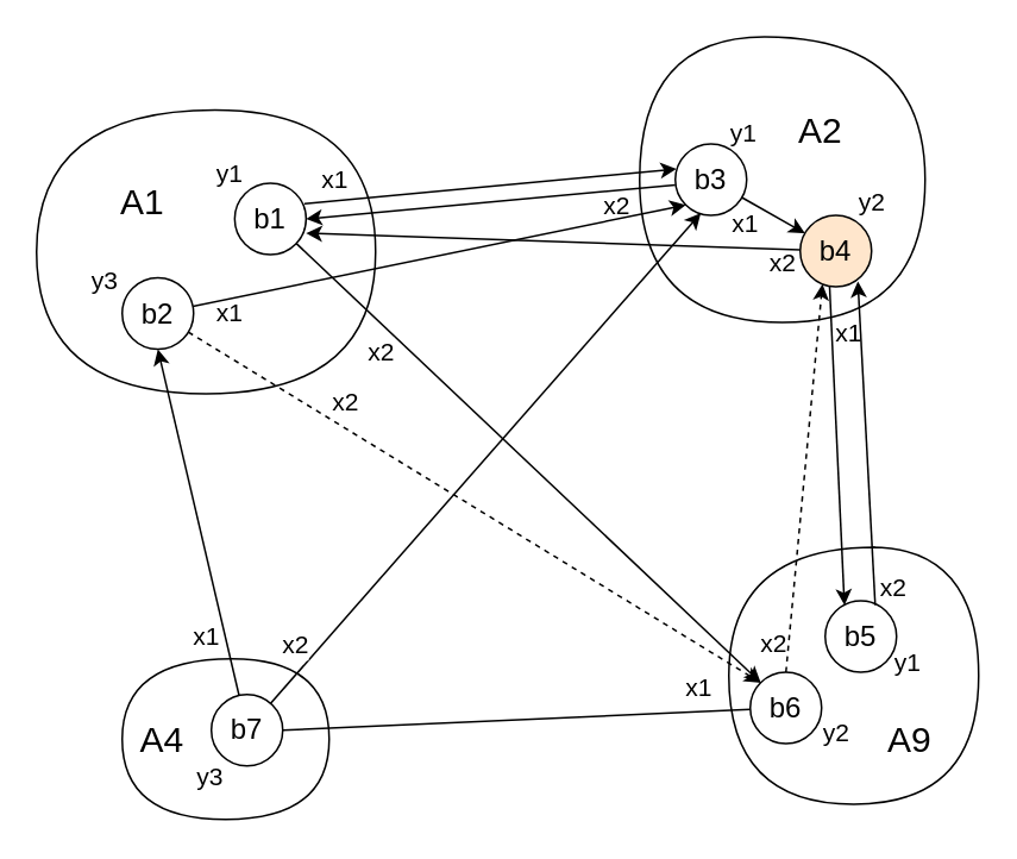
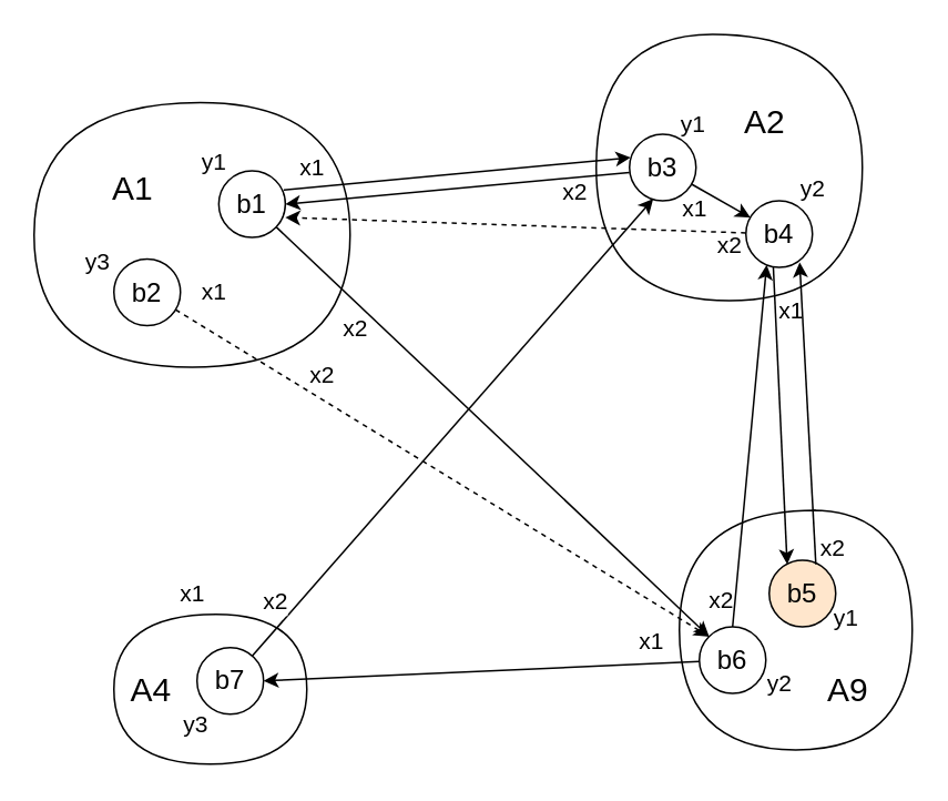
  <mxCell id="0" />
  <mxCell id="1" parent="0" />
  <mxCell id="2" style="rounded=0;orthogonalLoop=1;jettySize=auto;html=1;entryX=0.017;entryY=0.35;entryDx=0;entryDy=0;fontSize=20;exitX=1.002;exitY=0.336;exitDx=0;exitDy=0;exitPerimeter=0;entryPerimeter=0;" edge="1" parent="1" target="17"><mxGeometry relative="1" as="geometry"><mxPoint x="170.14" y="113.44" as="sourcePoint" /><mxPoint x="377" y="95" as="targetPoint" /></mxGeometry></mxCell>
  <mxCell id="3" value="x1" style="edgeLabel;html=1;align=center;verticalAlign=middle;resizable=0;points=[];fontSize=14;" vertex="1" connectable="0" parent="2"><mxGeometry x="-0.32" relative="1" as="geometry"><mxPoint x="-54" y="-7" as="offset" /></mxGeometry></mxCell>
  <mxCell id="4" style="rounded=0;orthogonalLoop=1;jettySize=auto;html=1;entryX=0;entryY=0;entryDx=0;entryDy=0;fontSize=14;" edge="1" parent="1" source="5" target="14"><mxGeometry relative="1" as="geometry" /></mxCell>
  <mxCell id="5" value="&lt;font style=&quot;font-size: 16px;&quot;&gt;&lt;font style=&quot;font-size: 16px;&quot;&gt;b1&lt;/font&gt;&lt;/font&gt;" style="ellipse;whiteSpace=wrap;html=1;aspect=fixed;fontSize=16;" vertex="1" parent="1"><mxGeometry x="131.06" y="102" width="40" height="40" as="geometry" /></mxCell>
  <mxCell id="6" style="edgeStyle=none;rounded=0;orthogonalLoop=1;jettySize=auto;html=1;fontSize=14;entryX=0;entryY=0;entryDx=0;entryDy=0;dashed=1;" edge="1" parent="1" source="8" target="14"><mxGeometry relative="1" as="geometry"><mxPoint x="368" y="300" as="targetPoint" /></mxGeometry></mxCell>
- <mxCell id="7" style="edgeStyle=none;rounded=0;orthogonalLoop=1;jettySize=auto;html=1;entryX=0;entryY=1;entryDx=0;entryDy=0;fontSize=14;" edge="1" parent="1" source="8" target="17"><mxGeometry relative="1" as="geometry" /></mxCell>
  <mxCell id="8" value="&lt;font style=&quot;font-size: 16px;&quot;&gt;&lt;font style=&quot;font-size: 16px;&quot;&gt;b2&lt;/font&gt;&lt;/font&gt;" style="ellipse;whiteSpace=wrap;html=1;aspect=fixed;fontSize=16;" vertex="1" parent="1"><mxGeometry x="68" y="155" width="40" height="40" as="geometry" /></mxCell>
- <mxCell id="9" style="edgeStyle=none;orthogonalLoop=1;jettySize=auto;html=1;entryX=0.5;entryY=1;entryDx=0;entryDy=0;strokeColor=default;fontSize=14;" edge="1" parent="1" source="11" target="8"><mxGeometry relative="1" as="geometry" /></mxCell>
  <mxCell id="10" style="edgeStyle=none;orthogonalLoop=1;jettySize=auto;html=1;entryX=0.356;entryY=0.97;entryDx=0;entryDy=0;entryPerimeter=0;strokeColor=default;fontSize=14;" edge="1" parent="1" source="11" target="17"><mxGeometry relative="1" as="geometry" /></mxCell>
  <mxCell id="11" value="&lt;font style=&quot;font-size: 16px;&quot;&gt;&lt;font style=&quot;font-size: 16px;&quot;&gt;b7&lt;/font&gt;&lt;/font&gt;" style="ellipse;whiteSpace=wrap;html=1;aspect=fixed;fontSize=16;" vertex="1" parent="1"><mxGeometry x="117.97" y="388.49" width="40" height="40" as="geometry" /></mxCell>
- <mxCell id="12" style="edgeStyle=none;rounded=0;orthogonalLoop=1;jettySize=auto;html=1;exitX=0.5;exitY=0;exitDx=0;exitDy=0;entryX=0.312;entryY=0.963;entryDx=0;entryDy=0;entryPerimeter=0;fontSize=14;dashed=1;" edge="1" parent="1" source="14" target="20"><mxGeometry relative="1" as="geometry" /></mxCell>
- <mxCell id="13" style="edgeStyle=none;orthogonalLoop=1;jettySize=auto;html=1;entryX=1;entryY=0.5;entryDx=0;entryDy=0;strokeColor=default;fontSize=14;endArrow=none;" edge="1" parent="1" source="14" target="11"><mxGeometry relative="1" as="geometry" /></mxCell>
+ <mxCell id="12" style="edgeStyle=none;rounded=0;orthogonalLoop=1;jettySize=auto;html=1;exitX=0.5;exitY=0;exitDx=0;exitDy=0;entryX=0.312;entryY=0.963;entryDx=0;entryDy=0;entryPerimeter=0;fontSize=14;" edge="1" parent="1" source="14" target="20"><mxGeometry relative="1" as="geometry" /></mxCell>
+ <mxCell id="13" style="edgeStyle=none;orthogonalLoop=1;jettySize=auto;html=1;entryX=1;entryY=0.5;entryDx=0;entryDy=0;strokeColor=default;fontSize=14;" edge="1" parent="1" source="14" target="11"><mxGeometry relative="1" as="geometry" /></mxCell>
  <mxCell id="14" value="&lt;font style=&quot;font-size: 16px;&quot;&gt;&lt;font style=&quot;font-size: 16px;&quot;&gt;b6&lt;/font&gt;&lt;/font&gt;" style="ellipse;whiteSpace=wrap;html=1;aspect=fixed;fontSize=16;" vertex="1" parent="1"><mxGeometry x="420" y="376" width="40" height="40" as="geometry" /></mxCell>
  <mxCell id="15" style="rounded=0;orthogonalLoop=1;jettySize=auto;html=1;entryX=1;entryY=0.5;entryDx=0;entryDy=0;fontSize=14;exitX=0;exitY=0.5;exitDx=0;exitDy=0;" edge="1" parent="1" target="5"><mxGeometry relative="1" as="geometry"><mxPoint x="378" y="103" as="sourcePoint" /><mxPoint x="284" y="85" as="targetPoint" /></mxGeometry></mxCell>
  <mxCell id="16" style="edgeStyle=none;rounded=0;orthogonalLoop=1;jettySize=auto;html=1;fontSize=14;" edge="1" parent="1" source="17" target="20"><mxGeometry relative="1" as="geometry" /></mxCell>
  <mxCell id="17" value="&lt;font style=&quot;font-size: 16px;&quot;&gt;&lt;font style=&quot;font-size: 16px;&quot;&gt;b3&lt;/font&gt;&lt;/font&gt;" style="ellipse;whiteSpace=wrap;html=1;aspect=fixed;fontSize=16;" vertex="1" parent="1"><mxGeometry x="378" y="80" width="40" height="40" as="geometry" /></mxCell>
- <mxCell id="18" style="edgeStyle=none;rounded=0;orthogonalLoop=1;jettySize=auto;html=1;entryX=0.999;entryY=0.7;entryDx=0;entryDy=0;entryPerimeter=0;fontSize=14;" edge="1" parent="1" source="20" target="5"><mxGeometry relative="1" as="geometry" /></mxCell>
+ <mxCell id="18" style="edgeStyle=none;rounded=0;orthogonalLoop=1;jettySize=auto;html=1;entryX=0.999;entryY=0.7;entryDx=0;entryDy=0;entryPerimeter=0;fontSize=14;dashed=1;" edge="1" parent="1" source="20" target="5"><mxGeometry relative="1" as="geometry" /></mxCell>
  <mxCell id="19" style="edgeStyle=none;rounded=0;orthogonalLoop=1;jettySize=auto;html=1;entryX=0.27;entryY=0.061;entryDx=0;entryDy=0;fontSize=14;entryPerimeter=0;exitX=0.412;exitY=0.996;exitDx=0;exitDy=0;exitPerimeter=0;" edge="1" parent="1" source="20" target="21"><mxGeometry relative="1" as="geometry" /></mxCell>
- <mxCell id="20" value="&lt;font style=&quot;font-size: 16px;&quot;&gt;&lt;font style=&quot;font-size: 16px;&quot;&gt;b4&lt;/font&gt;&lt;/font&gt;" style="ellipse;whiteSpace=wrap;html=1;aspect=fixed;fontSize=16;fillColor=#ffe6cc;" vertex="1" parent="1"><mxGeometry x="448" y="120" width="40" height="40" as="geometry" /></mxCell>
- <mxCell id="21" value="&lt;font style=&quot;font-size: 16px;&quot;&gt;&lt;font style=&quot;font-size: 16px;&quot;&gt;b5&lt;/font&gt;&lt;/font&gt;" style="ellipse;whiteSpace=wrap;html=1;aspect=fixed;fontSize=16;" vertex="1" parent="1"><mxGeometry x="462" y="336" width="40" height="40" as="geometry" /></mxCell>
+ <mxCell id="20" value="&lt;font style=&quot;font-size: 16px;&quot;&gt;&lt;font style=&quot;font-size: 16px;&quot;&gt;b4&lt;/font&gt;&lt;/font&gt;" style="ellipse;whiteSpace=wrap;html=1;aspect=fixed;fontSize=16;" vertex="1" parent="1"><mxGeometry x="448" y="120" width="40" height="40" as="geometry" /></mxCell>
+ <mxCell id="21" value="&lt;font style=&quot;font-size: 16px;&quot;&gt;&lt;font style=&quot;font-size: 16px;&quot;&gt;b5&lt;/font&gt;&lt;/font&gt;" style="ellipse;whiteSpace=wrap;html=1;aspect=fixed;fontSize=16;fillColor=#ffe6cc;" vertex="1" parent="1"><mxGeometry x="462" y="336" width="40" height="40" as="geometry" /></mxCell>
  <mxCell id="22" value="" style="endArrow=none;html=1;rounded=0;edgeStyle=orthogonalEdgeStyle;curved=1;" edge="1" parent="1"><mxGeometry width="50" height="50" relative="1" as="geometry"><mxPoint x="120.03" y="61" as="sourcePoint" /><mxPoint x="120.03" y="61" as="targetPoint" /><Array as="points"><mxPoint x="210" y="61" /><mxPoint x="210" y="220" /><mxPoint x="20" y="220" /><mxPoint x="20" y="61" /></Array></mxGeometry></mxCell>
  <mxCell id="23" value="A1" style="edgeLabel;html=1;align=center;verticalAlign=middle;resizable=0;points=[];fontSize=20;" vertex="1" connectable="0" parent="22"><mxGeometry x="-0.56" y="-13" relative="1" as="geometry"><mxPoint x="-119" y="-14" as="offset" /></mxGeometry></mxCell>
  <mxCell id="24" value="" style="endArrow=none;html=1;rounded=0;edgeStyle=orthogonalEdgeStyle;curved=1;" edge="1" parent="1"><mxGeometry width="50" height="50" relative="1" as="geometry"><mxPoint x="428" y="20" as="sourcePoint" /><mxPoint x="428" y="20" as="targetPoint" /><Array as="points"><mxPoint x="518" y="20" /><mxPoint x="518" y="180" /><mxPoint x="358" y="180" /><mxPoint x="358" y="20" /></Array></mxGeometry></mxCell>
  <mxCell id="25" value="A2" style="edgeLabel;html=1;align=center;verticalAlign=middle;resizable=0;points=[];fontSize=20;" vertex="1" connectable="0" parent="24"><mxGeometry x="-0.56" y="-13" relative="1" as="geometry"><mxPoint x="-47" as="offset" /></mxGeometry></mxCell>
  <mxCell id="26" value="" style="endArrow=none;html=1;rounded=0;edgeStyle=orthogonalEdgeStyle;curved=1;" edge="1" parent="1"><mxGeometry width="50" height="50" relative="1" as="geometry"><mxPoint x="488" y="306" as="sourcePoint" /><mxPoint x="490" y="306" as="targetPoint" /><Array as="points"><mxPoint x="548" y="306" /><mxPoint x="548" y="450" /><mxPoint x="408" y="450" /><mxPoint x="408" y="306" /></Array></mxGeometry></mxCell>
  <mxCell id="27" value="" style="endArrow=none;html=1;rounded=0;edgeStyle=orthogonalEdgeStyle;curved=1;" edge="1" parent="1"><mxGeometry width="50" height="50" relative="1" as="geometry"><mxPoint x="129.45" y="368.49" as="sourcePoint" /><mxPoint x="129.45" y="368.49" as="targetPoint" /><Array as="points"><mxPoint x="183.97" y="368.49" /><mxPoint x="183.97" y="458.49" /><mxPoint x="67.97" y="458.49" /><mxPoint x="67.97" y="368.49" /></Array></mxGeometry></mxCell>
  <mxCell id="28" value="A4" style="edgeLabel;html=1;align=center;verticalAlign=middle;resizable=0;points=[];fontSize=20;" vertex="1" connectable="0" parent="27"><mxGeometry x="-0.56" y="-13" relative="1" as="geometry"><mxPoint x="-82" y="8" as="offset" /></mxGeometry></mxCell>
  <mxCell id="29" value="&lt;font style=&quot;font-size: 14px;&quot;&gt;y1&lt;/font&gt;" style="text;html=1;align=center;verticalAlign=middle;resizable=0;points=[];autosize=1;strokeColor=none;fillColor=none;fontSize=20;" vertex="1" parent="1"><mxGeometry x="396" y="51" width="40" height="40" as="geometry" /></mxCell>
  <mxCell id="30" value="&lt;font style=&quot;font-size: 14px;&quot;&gt;y2&lt;/font&gt;" style="text;html=1;align=center;verticalAlign=middle;resizable=0;points=[];autosize=1;strokeColor=none;fillColor=none;fontSize=20;" vertex="1" parent="1"><mxGeometry x="468" y="90" width="40" height="40" as="geometry" /></mxCell>
  <mxCell id="31" value="&lt;font style=&quot;font-size: 14px;&quot;&gt;y1&lt;/font&gt;" style="text;html=1;align=center;verticalAlign=middle;resizable=0;points=[];autosize=1;strokeColor=none;fillColor=none;fontSize=20;" vertex="1" parent="1"><mxGeometry x="108" y="74" width="40" height="40" as="geometry" /></mxCell>
  <mxCell id="32" value="x2" style="edgeLabel;html=1;align=center;verticalAlign=middle;resizable=0;points=[];fontSize=14;labelBackgroundColor=none;" vertex="1" connectable="0" parent="1"><mxGeometry x="344.005" y="114" as="geometry" /></mxCell>
  <mxCell id="33" value="&lt;font style=&quot;font-size: 14px;&quot;&gt;y1&lt;/font&gt;" style="text;html=1;align=center;verticalAlign=middle;resizable=0;points=[];autosize=1;strokeColor=none;fillColor=none;fontSize=20;" vertex="1" parent="1"><mxGeometry x="488" y="348.49" width="40" height="40" as="geometry" /></mxCell>
  <mxCell id="34" value="A9" style="edgeLabel;html=1;align=center;verticalAlign=middle;resizable=0;points=[];fontSize=20;" vertex="1" connectable="0" parent="1"><mxGeometry x="508" y="412.492" as="geometry" /></mxCell>
  <mxCell id="35" value="&lt;font style=&quot;font-size: 14px;&quot;&gt;y2&lt;/font&gt;" style="text;html=1;align=center;verticalAlign=middle;resizable=0;points=[];autosize=1;strokeColor=none;fillColor=none;fontSize=20;" vertex="1" parent="1"><mxGeometry x="448" y="387" width="40" height="40" as="geometry" /></mxCell>
  <mxCell id="36" value="&lt;font style=&quot;font-size: 14px;&quot;&gt;y3&lt;/font&gt;" style="text;html=1;align=center;verticalAlign=middle;resizable=0;points=[];autosize=1;strokeColor=none;fillColor=none;fontSize=20;" vertex="1" parent="1"><mxGeometry x="38" y="134" width="40" height="40" as="geometry" /></mxCell>
  <mxCell id="37" value="&lt;font style=&quot;font-size: 14px;&quot;&gt;y3&lt;/font&gt;" style="text;html=1;align=center;verticalAlign=middle;resizable=0;points=[];autosize=1;strokeColor=none;fillColor=none;fontSize=20;" vertex="1" parent="1"><mxGeometry x="96.97" y="412.49" width="40" height="40" as="geometry" /></mxCell>
  <mxCell id="38" value="x2" style="edgeLabel;html=1;align=center;verticalAlign=middle;resizable=0;points=[];fontSize=14;" vertex="1" connectable="0" parent="1"><mxGeometry x="192.065" y="224" as="geometry" /></mxCell>
  <mxCell id="39" value="x2" style="edgeLabel;html=1;align=center;verticalAlign=middle;resizable=0;points=[];fontSize=14;" vertex="1" connectable="0" parent="1"><mxGeometry x="212.065" y="196" as="geometry" /></mxCell>
  <mxCell id="40" value="x1" style="edgeLabel;html=1;align=center;verticalAlign=middle;resizable=0;points=[];fontSize=14;labelBackgroundColor=none;" vertex="1" connectable="0" parent="1"><mxGeometry x="127.002" y="174.004" as="geometry" /></mxCell>
  <mxCell id="41" value="x2" style="edgeLabel;html=1;align=center;verticalAlign=middle;resizable=0;points=[];fontSize=14;labelBackgroundColor=none;" vertex="1" connectable="0" parent="1"><mxGeometry x="437.005" y="146" as="geometry" /></mxCell>
  <mxCell id="42" value="x1" style="edgeLabel;html=1;align=center;verticalAlign=middle;resizable=0;points=[];fontSize=14;labelBackgroundColor=none;" vertex="1" connectable="0" parent="1"><mxGeometry x="474.003" y="185.001" as="geometry" /></mxCell>
  <mxCell id="43" value="x1" style="edgeLabel;html=1;align=center;verticalAlign=middle;resizable=0;points=[];fontSize=14;labelBackgroundColor=none;" vertex="1" connectable="0" parent="1"><mxGeometry x="416.003" y="124.001" as="geometry" /></mxCell>
  <mxCell id="44" value="" style="endArrow=classic;html=1;fontSize=14;entryX=0.808;entryY=0.926;entryDx=0;entryDy=0;exitX=0.701;exitY=0.061;exitDx=0;exitDy=0;strokeColor=default;exitPerimeter=0;entryPerimeter=0;" edge="1" parent="1" source="21" target="20"><mxGeometry width="50" height="50" relative="1" as="geometry"><mxPoint x="482" y="320" as="sourcePoint" /><mxPoint x="548" y="190" as="targetPoint" /></mxGeometry></mxCell>
  <mxCell id="45" value="x2" style="edgeLabel;html=1;align=center;verticalAlign=middle;resizable=0;points=[];fontSize=14;labelBackgroundColor=none;" vertex="1" connectable="0" parent="1"><mxGeometry x="499.005" y="328" as="geometry" /></mxCell>
  <mxCell id="46" value="x2" style="edgeLabel;html=1;align=center;verticalAlign=middle;resizable=0;points=[];fontSize=14;labelBackgroundColor=none;" vertex="1" connectable="0" parent="1"><mxGeometry x="432.005" y="359" as="geometry" /></mxCell>
  <mxCell id="47" value="x1" style="edgeLabel;html=1;align=center;verticalAlign=middle;resizable=0;points=[];fontSize=14;labelBackgroundColor=none;" vertex="1" connectable="0" parent="1"><mxGeometry x="390.003" y="384.001" as="geometry" /></mxCell>
  <mxCell id="48" value="x1" style="edgeLabel;html=1;align=center;verticalAlign=middle;resizable=0;points=[];fontSize=14;labelBackgroundColor=none;" vertex="1" connectable="0" parent="1"><mxGeometry x="114.973" y="355.491" as="geometry" /></mxCell>
  <mxCell id="49" value="x2" style="edgeLabel;html=1;align=center;verticalAlign=middle;resizable=0;points=[];fontSize=14;" vertex="1" connectable="0" parent="1"><mxGeometry x="164.005" y="360" as="geometry" /></mxCell>
